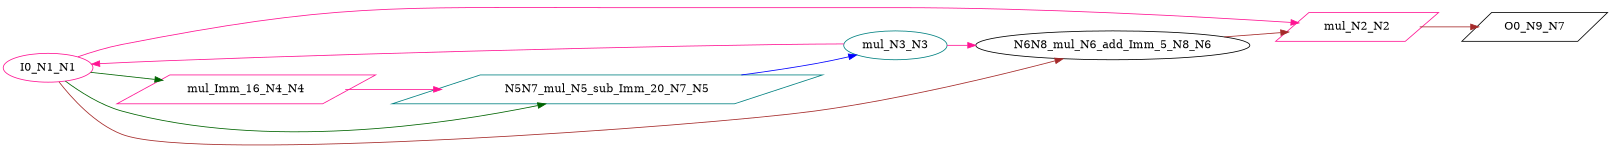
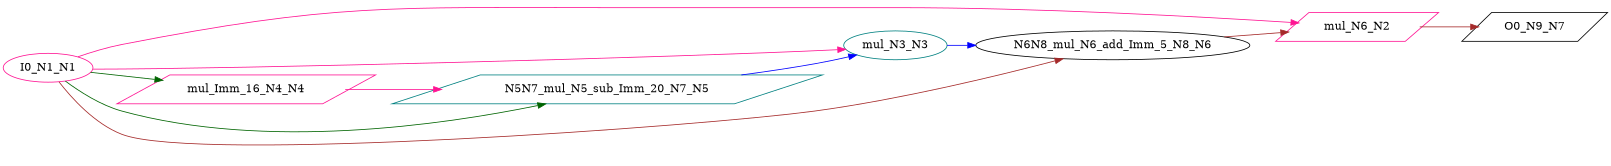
  digraph {
    rankdir=LR
    node [color=deeppink shape=parallelogram]
    edge [color=deeppink]
    n1 [label=I0_N1_N1 shape=ellipse]
-   n2 [label=mul_N2_N2]
+   n2 [label=mul_N6_N2]
    n3 [color=teal label=mul_N3_N3 shape=ellipse]
    n4 [label=mul_Imm_16_N4_N4]
    n5 [color=teal label=N5N7_mul_N5_sub_Imm_20_N7_N5]
    n6 [color=black label=N6N8_mul_N6_add_Imm_5_N8_N6 shape=ellipse]
    n7 [color=black label=O0_N9_N7]
    n1 -> n2
-   n3 -> n1
+   n1 -> n3
    n1 -> n4 [color=darkgreen]
    n1 -> n5 [color=darkgreen]
    n1 -> n6 [color=brown]
    n2 -> n7 [color=brown]
-   n3 -> n6
+   n3 -> n6 [color=blue]
    n4 -> n5
    n5 -> n3 [color=blue]
    n6 -> n2 [color=brown]
  }
